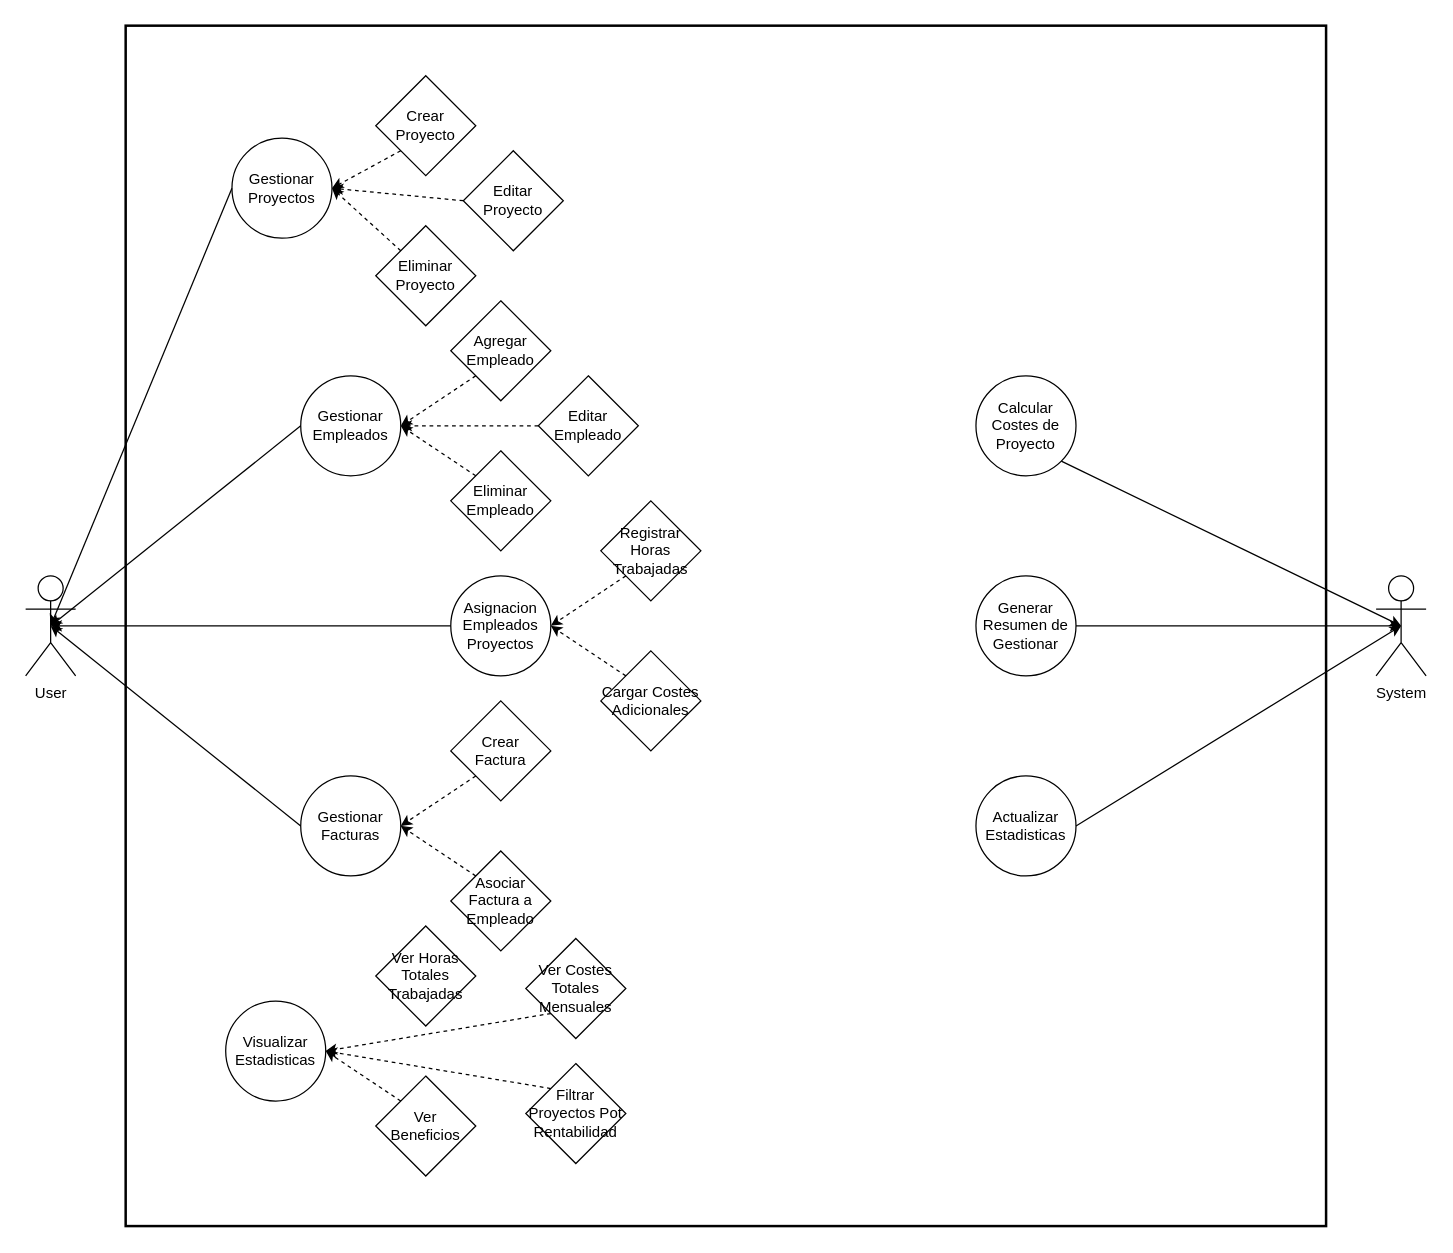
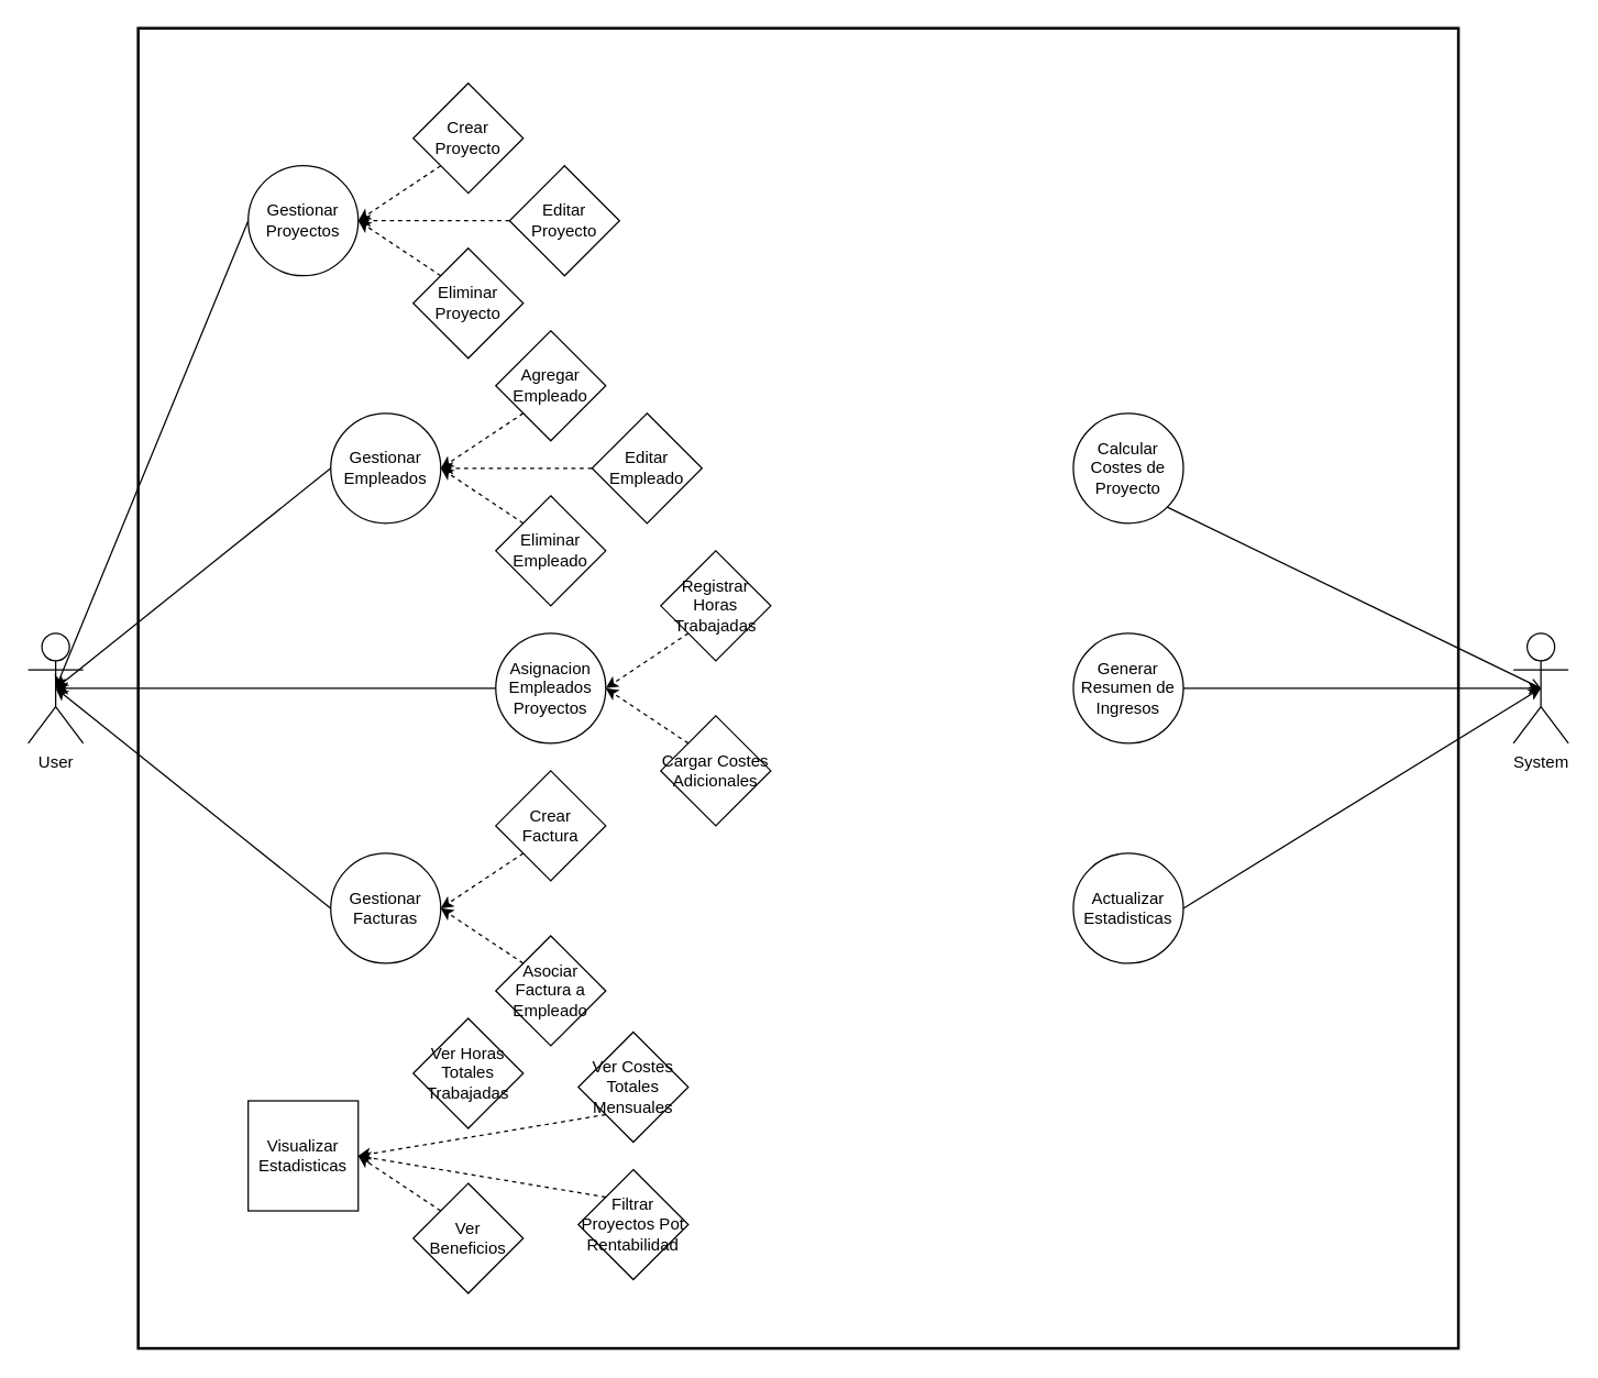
  <mxCell id="0" />
  <mxCell id="1" parent="0" />
  <mxCell id="2" value="User" style="shape=umlActor;verticalLabelPosition=bottom;verticalAlign=top;html=1;outlineConnect=0;" vertex="1" parent="1"><mxGeometry x="20" y="460" width="40" height="80" as="geometry" /></mxCell>
  <mxCell id="3" value="" style="rounded=0;whiteSpace=wrap;html=1;fillColor=none;strokeWidth=2;" vertex="1" parent="1"><mxGeometry x="100" y="20" width="960" height="960" as="geometry" /></mxCell>
  <mxCell id="4" value="&lt;div&gt;System&lt;/div&gt;" style="shape=umlActor;verticalLabelPosition=bottom;verticalAlign=top;html=1;outlineConnect=0;" vertex="1" parent="1"><mxGeometry x="1100" y="460" width="40" height="80" as="geometry" /></mxCell>
- <mxCell id="5" value="Gestionar&lt;br&gt;Proyectos" style="ellipse;whiteSpace=wrap;html=1;aspect=fixed;" vertex="1" parent="1"><mxGeometry x="185" y="110" width="80" height="80" as="geometry" /></mxCell>
+ <mxCell id="5" value="Gestionar&lt;br&gt;Proyectos" style="ellipse;whiteSpace=wrap;html=1;aspect=fixed;" vertex="1" parent="1"><mxGeometry x="180" y="120" width="80" height="80" as="geometry" /></mxCell>
  <mxCell id="6" value="Gestionar&lt;br&gt;&lt;div&gt;Empleados&lt;/div&gt;" style="ellipse;whiteSpace=wrap;html=1;aspect=fixed;" vertex="1" parent="1"><mxGeometry x="240" y="300" width="80" height="80" as="geometry" /></mxCell>
  <mxCell id="7" value="Asignacion&lt;br&gt;Empleados&lt;br&gt;Proyectos" style="ellipse;whiteSpace=wrap;html=1;aspect=fixed;" vertex="1" parent="1"><mxGeometry x="360" y="460" width="80" height="80" as="geometry" /></mxCell>
  <mxCell id="8" value="Gestionar Facturas" style="ellipse;whiteSpace=wrap;html=1;aspect=fixed;" vertex="1" parent="1"><mxGeometry x="240" y="620" width="80" height="80" as="geometry" /></mxCell>
- <mxCell id="9" value="Generar Resumen de Gestionar" style="ellipse;whiteSpace=wrap;html=1;aspect=fixed;" vertex="1" parent="1"><mxGeometry x="780" y="460" width="80" height="80" as="geometry" /></mxCell>
+ <mxCell id="9" value="Generar Resumen de Ingresos" style="ellipse;whiteSpace=wrap;html=1;aspect=fixed;" vertex="1" parent="1"><mxGeometry x="780" y="460" width="80" height="80" as="geometry" /></mxCell>
  <mxCell id="10" value="Calcular Costes de Proyecto" style="ellipse;whiteSpace=wrap;html=1;aspect=fixed;" vertex="1" parent="1"><mxGeometry x="780" y="300" width="80" height="80" as="geometry" /></mxCell>
  <mxCell id="11" value="Actualizar Estadisticas" style="ellipse;whiteSpace=wrap;html=1;aspect=fixed;" vertex="1" parent="1"><mxGeometry x="780" y="620" width="80" height="80" as="geometry" /></mxCell>
- <mxCell id="12" value="" style="endArrow=classic;html=1;rounded=0;exitX=1;exitY=1;exitDx=0;exitDy=0;entryX=0.5;entryY=0.5;entryDx=0;entryDy=0;entryPerimeter=0;" edge="1" parent="1" source="10" target="4"><mxGeometry width="50" height="50" relative="1" as="geometry"><mxPoint x="1120" y="370" as="sourcePoint" /><mxPoint x="1170" y="320" as="targetPoint" /></mxGeometry></mxCell>
+ <mxCell id="12" value="" style="endArrow=open;html=1;rounded=0;exitX=1;exitY=1;exitDx=0;exitDy=0;entryX=0.5;entryY=0.5;entryDx=0;entryDy=0;entryPerimeter=0;" edge="1" parent="1" source="10" target="4"><mxGeometry width="50" height="50" relative="1" as="geometry"><mxPoint x="1120" y="370" as="sourcePoint" /><mxPoint x="1170" y="320" as="targetPoint" /></mxGeometry></mxCell>
  <mxCell id="13" value="" style="endArrow=classic;html=1;rounded=0;exitX=1;exitY=0.5;exitDx=0;exitDy=0;entryX=0.5;entryY=0.5;entryDx=0;entryDy=0;entryPerimeter=0;" edge="1" parent="1" source="9" target="4"><mxGeometry width="50" height="50" relative="1" as="geometry"><mxPoint x="1170" y="620" as="sourcePoint" /><mxPoint x="1220" y="570" as="targetPoint" /></mxGeometry></mxCell>
  <mxCell id="14" value="" style="endArrow=classic;html=1;rounded=0;exitX=1;exitY=0.5;exitDx=0;exitDy=0;entryX=0.5;entryY=0.5;entryDx=0;entryDy=0;entryPerimeter=0;" edge="1" parent="1" source="11" target="4"><mxGeometry width="50" height="50" relative="1" as="geometry"><mxPoint x="1110" y="650" as="sourcePoint" /><mxPoint x="1160" y="600" as="targetPoint" /></mxGeometry></mxCell>
  <mxCell id="15" value="" style="endArrow=classic;html=1;rounded=0;exitX=0;exitY=0.5;exitDx=0;exitDy=0;entryX=0.5;entryY=0.5;entryDx=0;entryDy=0;entryPerimeter=0;" edge="1" parent="1" source="5" target="2"><mxGeometry width="50" height="50" relative="1" as="geometry"><mxPoint x="10" y="370" as="sourcePoint" /><mxPoint x="60" y="320" as="targetPoint" /></mxGeometry></mxCell>
  <mxCell id="16" value="" style="endArrow=classic;html=1;rounded=0;exitX=0;exitY=0.5;exitDx=0;exitDy=0;entryX=0.5;entryY=0.5;entryDx=0;entryDy=0;entryPerimeter=0;" edge="1" parent="1" source="6" target="2"><mxGeometry width="50" height="50" relative="1" as="geometry"><mxPoint x="80" y="310" as="sourcePoint" /><mxPoint x="100" y="440" as="targetPoint" /></mxGeometry></mxCell>
  <mxCell id="17" value="" style="endArrow=classic;html=1;rounded=0;exitX=0;exitY=0.5;exitDx=0;exitDy=0;entryX=0.5;entryY=0.5;entryDx=0;entryDy=0;entryPerimeter=0;" edge="1" parent="1" source="7" target="2"><mxGeometry width="50" height="50" relative="1" as="geometry"><mxPoint x="80" y="390" as="sourcePoint" /><mxPoint x="130" y="340" as="targetPoint" /></mxGeometry></mxCell>
  <mxCell id="18" value="" style="endArrow=classic;html=1;rounded=0;exitX=0;exitY=0.5;exitDx=0;exitDy=0;entryX=0.5;entryY=0.5;entryDx=0;entryDy=0;entryPerimeter=0;" edge="1" parent="1" source="8" target="2"><mxGeometry width="50" height="50" relative="1" as="geometry"><mxPoint x="0" y="430" as="sourcePoint" /><mxPoint x="50" y="380" as="targetPoint" /></mxGeometry></mxCell>
  <mxCell id="19" value="Crear Proyecto" style="rhombus;whiteSpace=wrap;html=1;" vertex="1" parent="1"><mxGeometry x="300" y="60" width="80" height="80" as="geometry" /></mxCell>
  <mxCell id="20" value="Editar Proyecto" style="rhombus;whiteSpace=wrap;html=1;" vertex="1" parent="1"><mxGeometry x="370" y="120" width="80" height="80" as="geometry" /></mxCell>
  <mxCell id="21" value="Eliminar Proyecto" style="rhombus;whiteSpace=wrap;html=1;" vertex="1" parent="1"><mxGeometry x="300" y="180" width="80" height="80" as="geometry" /></mxCell>
  <mxCell id="22" value="" style="endArrow=classic;html=1;rounded=0;dashed=1;entryX=1;entryY=0.5;entryDx=0;entryDy=0;exitX=0;exitY=1;exitDx=0;exitDy=0;" edge="1" parent="1" source="19" target="5"><mxGeometry width="50" height="50" relative="1" as="geometry"><mxPoint x="320" y="270" as="sourcePoint" /><mxPoint x="370" y="220" as="targetPoint" /></mxGeometry></mxCell>
  <mxCell id="23" value="" style="endArrow=classic;html=1;rounded=0;dashed=1;entryX=1;entryY=0.5;entryDx=0;entryDy=0;exitX=0;exitY=0.5;exitDx=0;exitDy=0;" edge="1" parent="1" source="20" target="5"><mxGeometry width="50" height="50" relative="1" as="geometry"><mxPoint x="330" y="150" as="sourcePoint" /><mxPoint x="270" y="170" as="targetPoint" /></mxGeometry></mxCell>
  <mxCell id="24" value="" style="endArrow=classic;html=1;rounded=0;dashed=1;entryX=1;entryY=0.5;entryDx=0;entryDy=0;exitX=0;exitY=0;exitDx=0;exitDy=0;" edge="1" parent="1" source="21" target="5"><mxGeometry width="50" height="50" relative="1" as="geometry"><mxPoint x="490" y="150" as="sourcePoint" /><mxPoint x="270" y="170" as="targetPoint" /></mxGeometry></mxCell>
  <mxCell id="25" value="Agregar Empleado" style="rhombus;whiteSpace=wrap;html=1;" vertex="1" parent="1"><mxGeometry x="360" y="240" width="80" height="80" as="geometry" /></mxCell>
  <mxCell id="26" value="Eliminar Empleado" style="rhombus;whiteSpace=wrap;html=1;" vertex="1" parent="1"><mxGeometry x="360" y="360" width="80" height="80" as="geometry" /></mxCell>
  <mxCell id="27" value="Editar Empleado" style="rhombus;whiteSpace=wrap;html=1;" vertex="1" parent="1"><mxGeometry x="430" y="300" width="80" height="80" as="geometry" /></mxCell>
  <mxCell id="28" value="" style="endArrow=classic;html=1;rounded=0;dashed=1;entryX=1;entryY=0.5;entryDx=0;entryDy=0;exitX=0;exitY=1;exitDx=0;exitDy=0;" edge="1" parent="1" source="25" target="6"><mxGeometry width="50" height="50" relative="1" as="geometry"><mxPoint x="340" y="290" as="sourcePoint" /><mxPoint x="280" y="250" as="targetPoint" /></mxGeometry></mxCell>
  <mxCell id="29" value="" style="endArrow=classic;html=1;rounded=0;dashed=1;entryX=1;entryY=0.5;entryDx=0;entryDy=0;exitX=0;exitY=0;exitDx=0;exitDy=0;" edge="1" parent="1" source="26" target="6"><mxGeometry width="50" height="50" relative="1" as="geometry"><mxPoint x="390" y="310" as="sourcePoint" /><mxPoint x="330" y="350" as="targetPoint" /></mxGeometry></mxCell>
  <mxCell id="30" value="" style="endArrow=classic;html=1;rounded=0;dashed=1;exitX=0;exitY=0.5;exitDx=0;exitDy=0;" edge="1" parent="1" source="27"><mxGeometry width="50" height="50" relative="1" as="geometry"><mxPoint x="430" y="360" as="sourcePoint" /><mxPoint x="320" y="340" as="targetPoint" /></mxGeometry></mxCell>
  <mxCell id="31" value="Registrar Horas Trabajadas" style="rhombus;whiteSpace=wrap;html=1;" vertex="1" parent="1"><mxGeometry x="480" y="400" width="80" height="80" as="geometry" /></mxCell>
  <mxCell id="32" value="Cargar Costes Adicionales" style="rhombus;whiteSpace=wrap;html=1;" vertex="1" parent="1"><mxGeometry x="480" y="520" width="80" height="80" as="geometry" /></mxCell>
  <mxCell id="33" value="" style="endArrow=classic;html=1;rounded=0;dashed=1;entryX=1;entryY=0.5;entryDx=0;entryDy=0;exitX=0;exitY=1;exitDx=0;exitDy=0;" edge="1" parent="1" source="31" target="7"><mxGeometry width="50" height="50" relative="1" as="geometry"><mxPoint x="340" y="480" as="sourcePoint" /><mxPoint x="280" y="440" as="targetPoint" /></mxGeometry></mxCell>
  <mxCell id="34" value="" style="endArrow=classic;html=1;rounded=0;dashed=1;entryX=1;entryY=0.5;entryDx=0;entryDy=0;exitX=0;exitY=0;exitDx=0;exitDy=0;" edge="1" parent="1" source="32" target="7"><mxGeometry width="50" height="50" relative="1" as="geometry"><mxPoint x="390" y="530" as="sourcePoint" /><mxPoint x="330" y="570" as="targetPoint" /></mxGeometry></mxCell>
  <mxCell id="35" value="Crear&lt;br&gt;Factura" style="rhombus;whiteSpace=wrap;html=1;" vertex="1" parent="1"><mxGeometry x="360" y="560" width="80" height="80" as="geometry" /></mxCell>
  <mxCell id="36" value="Asociar Factura a Empleado" style="rhombus;whiteSpace=wrap;html=1;" vertex="1" parent="1"><mxGeometry x="360" y="680" width="80" height="80" as="geometry" /></mxCell>
  <mxCell id="37" value="" style="endArrow=classic;html=1;rounded=0;dashed=1;entryX=1;entryY=0.5;entryDx=0;entryDy=0;exitX=0;exitY=1;exitDx=0;exitDy=0;" edge="1" parent="1" source="35" target="8"><mxGeometry width="50" height="50" relative="1" as="geometry"><mxPoint x="330" y="710" as="sourcePoint" /><mxPoint x="270" y="670" as="targetPoint" /></mxGeometry></mxCell>
  <mxCell id="38" value="" style="endArrow=classic;html=1;rounded=0;dashed=1;entryX=1;entryY=0.5;entryDx=0;entryDy=0;exitX=0;exitY=0;exitDx=0;exitDy=0;" edge="1" parent="1" source="36" target="8"><mxGeometry width="50" height="50" relative="1" as="geometry"><mxPoint x="390" y="750" as="sourcePoint" /><mxPoint x="330" y="790" as="targetPoint" /></mxGeometry></mxCell>
- <mxCell id="39" value="Visualizar Estadisticas" style="ellipse;whiteSpace=wrap;html=1;aspect=fixed;" vertex="1" parent="1"><mxGeometry x="180" y="800" width="80" height="80" as="geometry" /></mxCell>
+ <mxCell id="39" value="Visualizar Estadisticas" style="whiteSpace=wrap;html=1;aspect=fixed;rounded=0;" vertex="1" parent="1"><mxGeometry x="180" y="800" width="80" height="80" as="geometry" /></mxCell>
  <mxCell id="40" value="Ver Horas Totales Trabajadas" style="rhombus;whiteSpace=wrap;html=1;" vertex="1" parent="1"><mxGeometry x="300" y="740" width="80" height="80" as="geometry" /></mxCell>
  <mxCell id="41" value="Ver&lt;br&gt;Beneficios" style="rhombus;whiteSpace=wrap;html=1;" vertex="1" parent="1"><mxGeometry x="300" y="860" width="80" height="80" as="geometry" /></mxCell>
  <mxCell id="42" value="&lt;div&gt;Filtrar Proyectos Pot&lt;/div&gt;&lt;div&gt;Rentabilidad&lt;br&gt;&lt;/div&gt;" style="rhombus;whiteSpace=wrap;html=1;" vertex="1" parent="1"><mxGeometry x="420" y="850" width="80" height="80" as="geometry" /></mxCell>
  <mxCell id="43" value="Ver Costes Totales Mensuales" style="rhombus;whiteSpace=wrap;html=1;" vertex="1" parent="1"><mxGeometry x="420" y="750" width="80" height="80" as="geometry" /></mxCell>
  <mxCell id="44" value="" style="endArrow=classic;html=1;rounded=0;dashed=1;entryX=1;entryY=0.5;entryDx=0;entryDy=0;exitX=0;exitY=0;exitDx=0;exitDy=0;" edge="1" parent="1" source="41" target="39"><mxGeometry width="50" height="50" relative="1" as="geometry"><mxPoint x="330" y="810" as="sourcePoint" /><mxPoint x="270" y="850" as="targetPoint" /></mxGeometry></mxCell>
  <mxCell id="45" value="" style="endArrow=classic;html=1;rounded=0;dashed=1;entryX=1;entryY=0.5;entryDx=0;entryDy=0;exitX=0;exitY=1;exitDx=0;exitDy=0;" edge="1" parent="1" source="43" target="39"><mxGeometry width="50" height="50" relative="1" as="geometry"><mxPoint x="410" y="840" as="sourcePoint" /><mxPoint x="350" y="800" as="targetPoint" /></mxGeometry></mxCell>
  <mxCell id="46" value="" style="endArrow=classic;html=1;rounded=0;dashed=1;entryX=1;entryY=0.5;entryDx=0;entryDy=0;exitX=0;exitY=0;exitDx=0;exitDy=0;" edge="1" parent="1" source="42" target="39"><mxGeometry width="50" height="50" relative="1" as="geometry"><mxPoint x="450" y="820" as="sourcePoint" /><mxPoint x="270" y="850" as="targetPoint" /></mxGeometry></mxCell>
